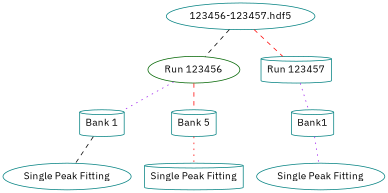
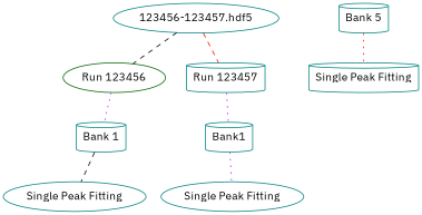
  graph {
    fontname="IBM Plex Sans"
    node [color=teal fontname="IBM Plex Sans" shape=cylinder]
    edge [color=red fontname="IBM Plex Sans" style=dashed]
    n1 [label="123456-123457.hdf5" shape=ellipse]
    n2 [color=darkgreen label="Run 123456" shape=ellipse]
    n3 [label="Run 123457"]
    n4 [label="Bank 1"]
    n5 [label="Bank 5"]
    n6 [label=Bank1]
    n7 [label="Single Peak Fitting" shape=ellipse]
    n8 [label="Single Peak Fitting"]
    n9 [label="Single Peak Fitting" shape=ellipse]
    n1 -- n2 [color=black]
    n1 -- n3
    n2 -- n4 [color=purple style=dotted]
-   n2 -- n5
    n3 -- n6 [color=purple style=dotted]
    n4 -- n7 [color=black]
    n5 -- n8 [style=dotted]
    n6 -- n9 [color=purple style=dotted]
  }
